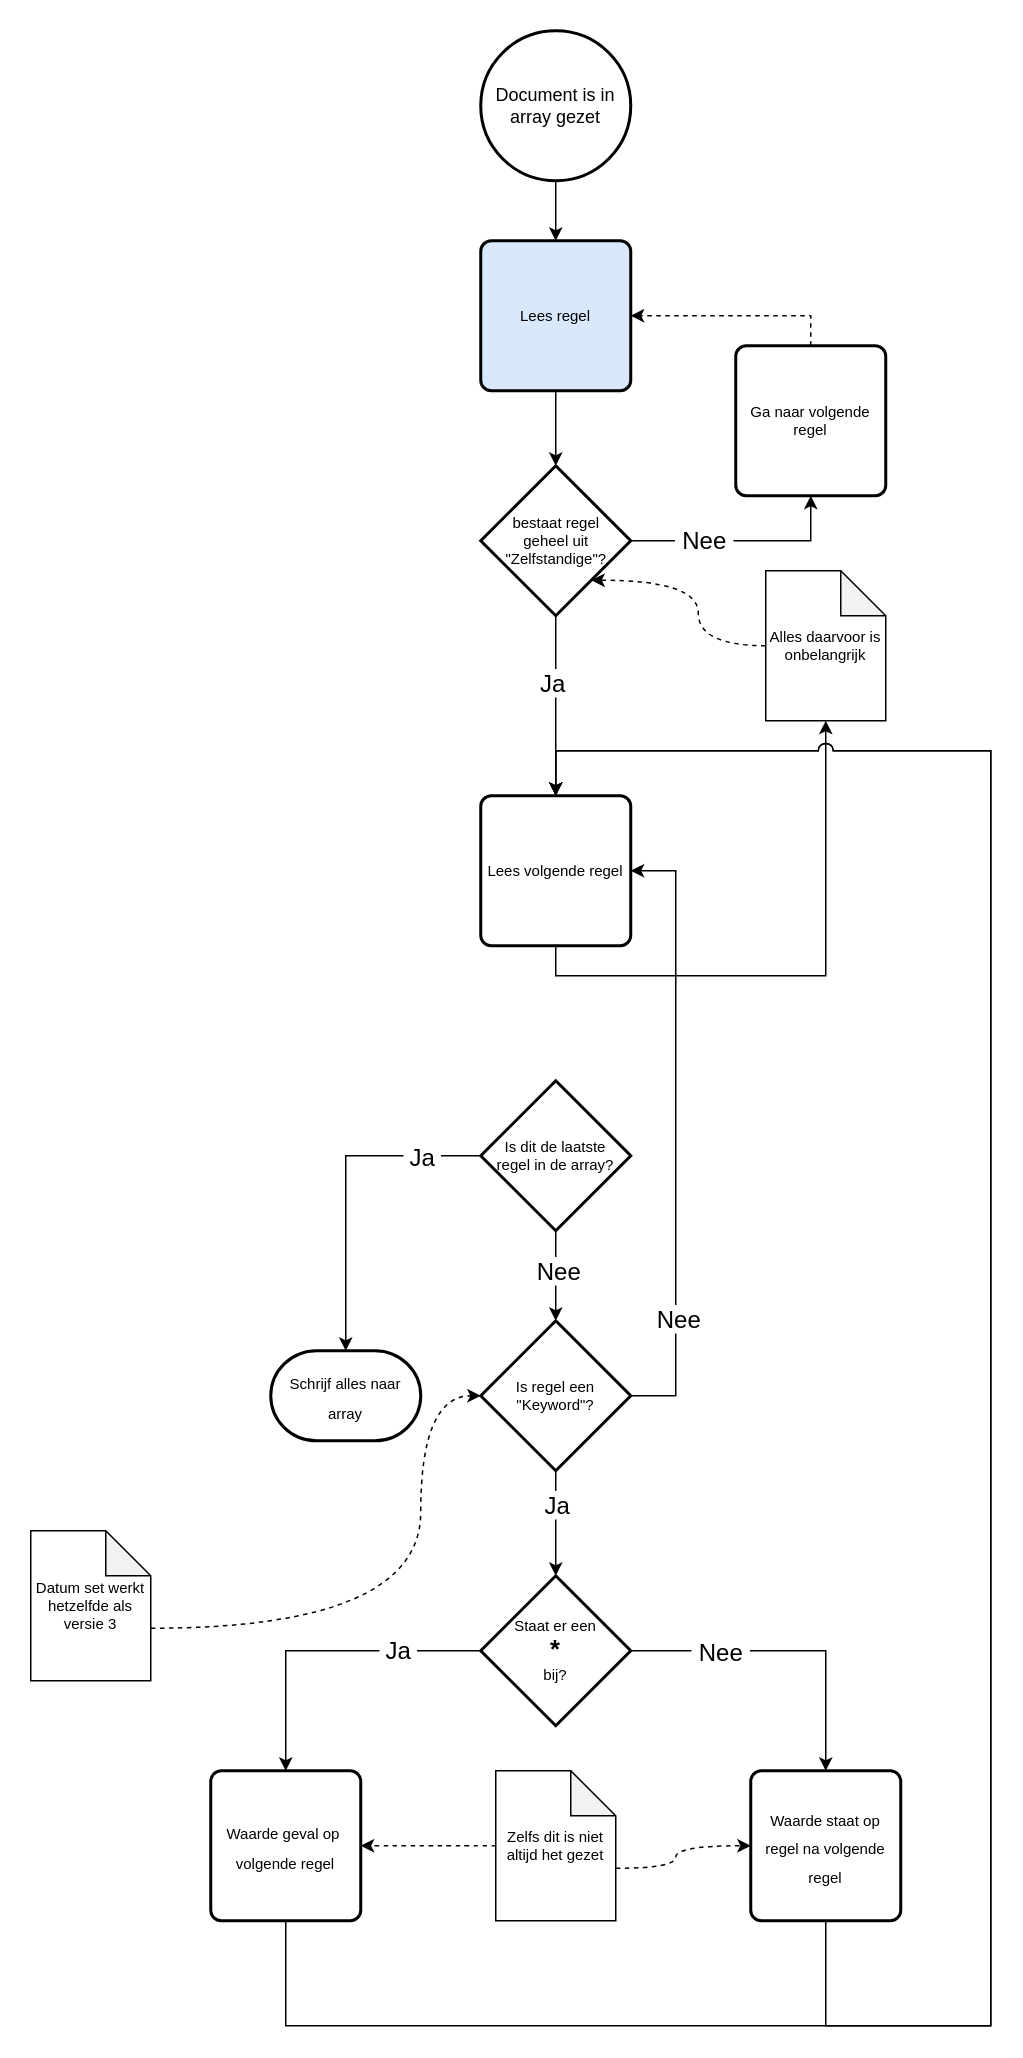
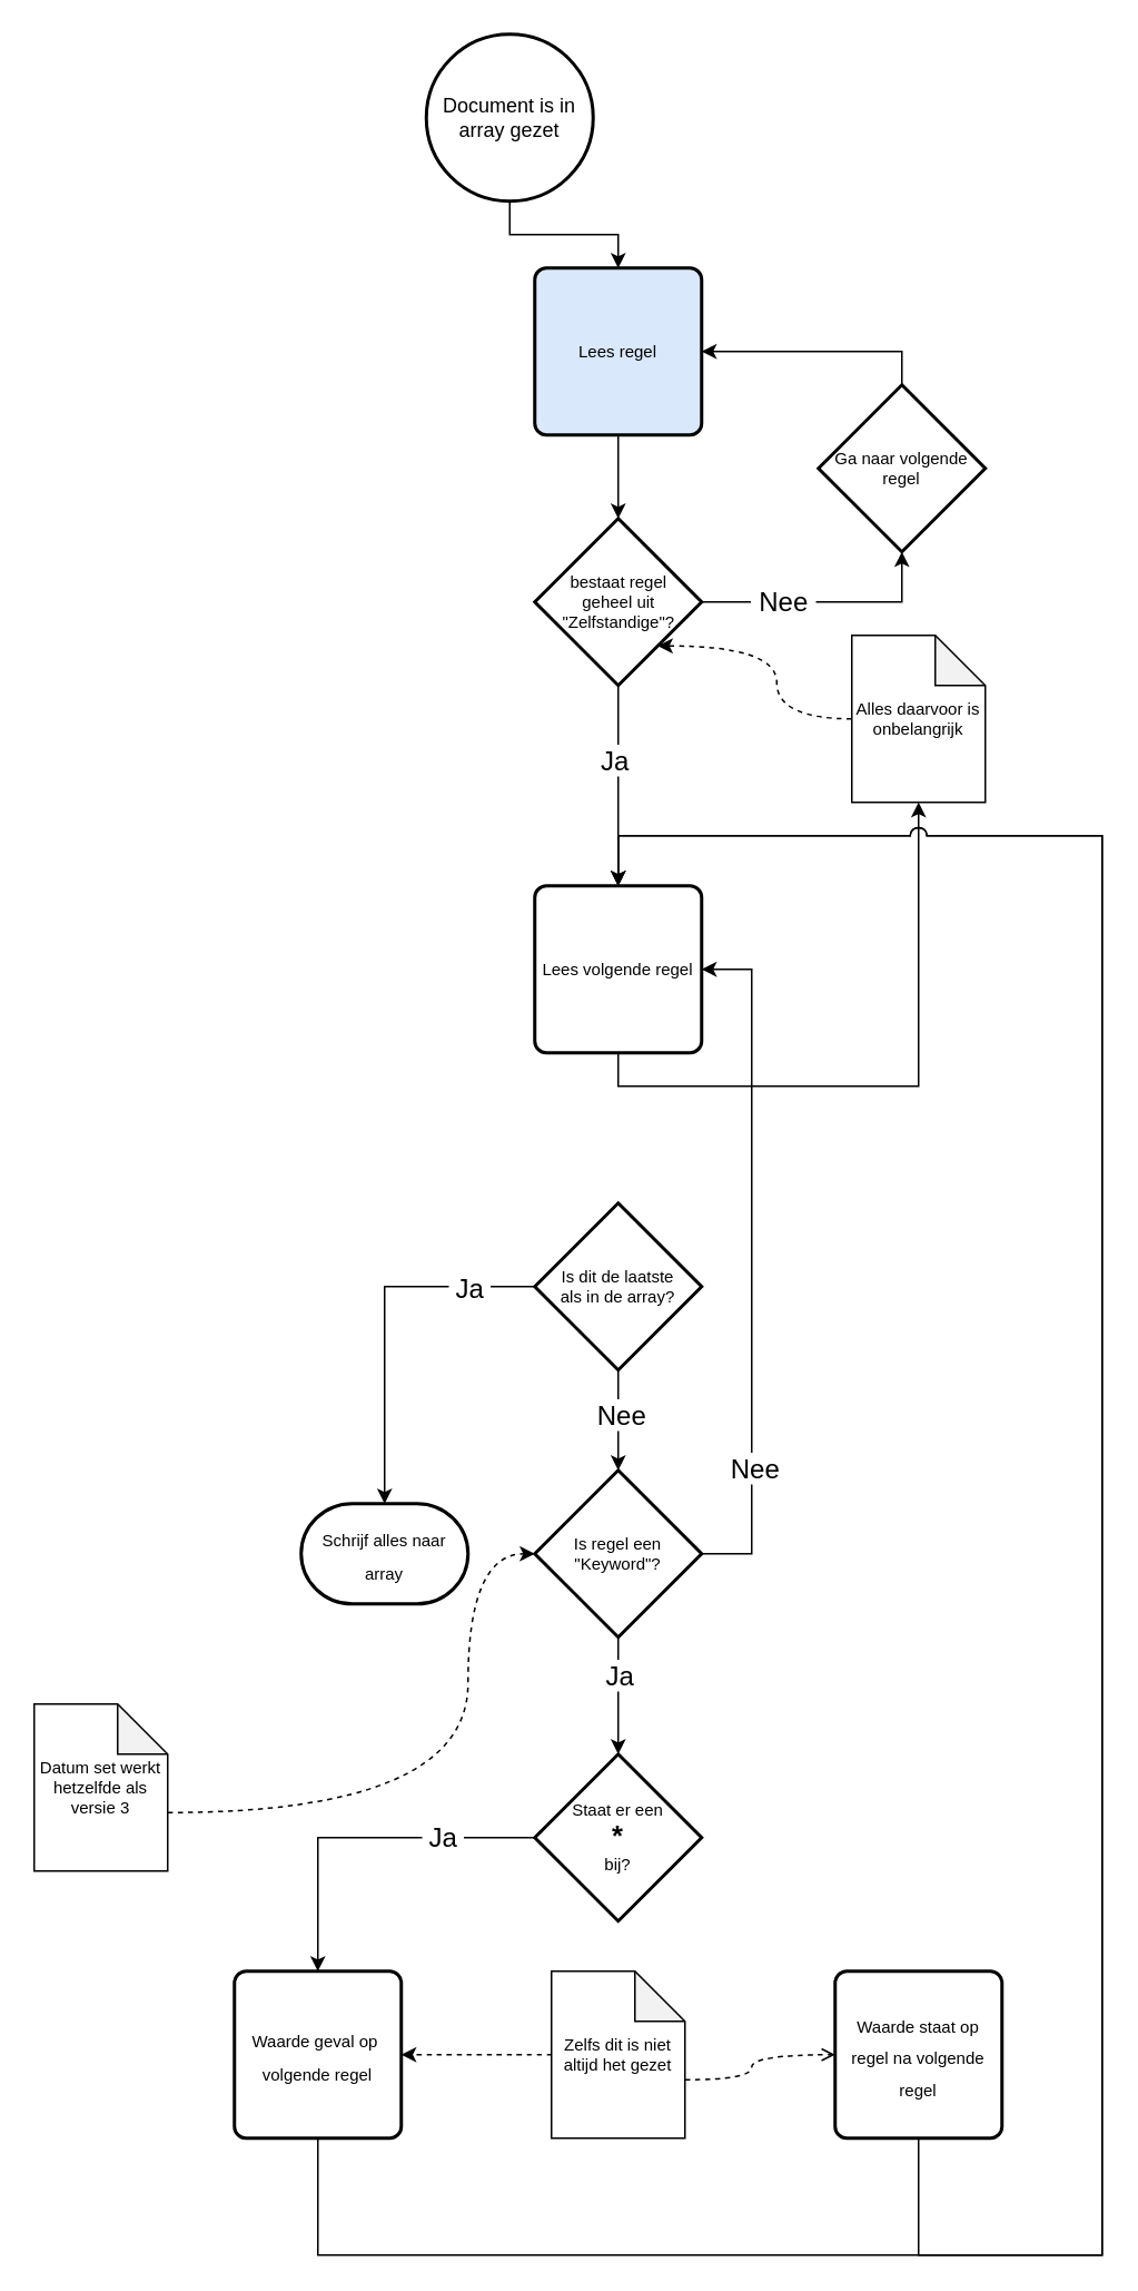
  <mxCell id="0" />
  <mxCell id="1" parent="0" />
  <mxCell id="2" style="edgeStyle=orthogonalEdgeStyle;rounded=0;orthogonalLoop=1;jettySize=auto;html=1;exitX=0.5;exitY=1;exitDx=0;exitDy=0;exitPerimeter=0;entryX=0.5;entryY=0;entryDx=0;entryDy=0;fontSize=10;" edge="1" parent="1" source="3" target="10"><mxGeometry relative="1" as="geometry" /></mxCell>
- <mxCell id="3" value="Document is in array gezet" style="strokeWidth=2;html=1;shape=mxgraph.flowchart.start_2;whiteSpace=wrap;" vertex="1" parent="1"><mxGeometry x="320" y="20" width="100" height="100" as="geometry" /></mxCell>
+ <mxCell id="3" value="Document is in array gezet" style="strokeWidth=2;html=1;shape=mxgraph.flowchart.start_2;whiteSpace=wrap;" vertex="1" parent="1"><mxGeometry x="255" y="20" width="100" height="100" as="geometry" /></mxCell>
  <mxCell id="4" style="edgeStyle=orthogonalEdgeStyle;rounded=0;orthogonalLoop=1;jettySize=auto;html=1;exitX=1;exitY=0.5;exitDx=0;exitDy=0;exitPerimeter=0;fontSize=10;entryX=0.5;entryY=1;entryDx=0;entryDy=0;" edge="1" parent="1" source="8" target="21"><mxGeometry relative="1" as="geometry"><mxPoint x="580" y="300" as="targetPoint" /></mxGeometry></mxCell>
  <mxCell id="5" value="&amp;nbsp;Nee&amp;nbsp;" style="edgeLabel;html=1;align=center;verticalAlign=middle;resizable=0;points=[];fontSize=16;" vertex="1" connectable="0" parent="4"><mxGeometry x="-0.359" y="1" relative="1" as="geometry"><mxPoint as="offset" /></mxGeometry></mxCell>
  <mxCell id="6" style="edgeStyle=orthogonalEdgeStyle;rounded=0;orthogonalLoop=1;jettySize=auto;html=1;exitX=0.5;exitY=1;exitDx=0;exitDy=0;exitPerimeter=0;fontSize=10;entryX=0.5;entryY=0;entryDx=0;entryDy=0;" edge="1" parent="1" source="8" target="15"><mxGeometry relative="1" as="geometry"><mxPoint x="370.333" y="510" as="targetPoint" /></mxGeometry></mxCell>
  <mxCell id="7" value="Ja" style="edgeLabel;html=1;align=center;verticalAlign=middle;resizable=0;points=[];fontSize=16;" vertex="1" connectable="0" parent="6"><mxGeometry x="-0.259" y="-3" relative="1" as="geometry"><mxPoint as="offset" /></mxGeometry></mxCell>
  <mxCell id="8" value="bestaat regel&lt;br style=&quot;font-size: 10px;&quot;&gt;geheel uit&lt;br style=&quot;font-size: 10px;&quot;&gt;&quot;Zelfstandige&quot;?" style="strokeWidth=2;html=1;shape=mxgraph.flowchart.decision;fontSize=10;spacing=2;" vertex="1" parent="1"><mxGeometry x="320" y="310" width="100" height="100" as="geometry" /></mxCell>
  <mxCell id="9" style="edgeStyle=orthogonalEdgeStyle;rounded=0;orthogonalLoop=1;jettySize=auto;html=1;exitX=0.5;exitY=1;exitDx=0;exitDy=0;fontSize=10;" edge="1" parent="1" source="10" target="8"><mxGeometry relative="1" as="geometry" /></mxCell>
  <mxCell id="10" value="Lees regel" style="rounded=1;whiteSpace=wrap;html=1;absoluteArcSize=1;arcSize=14;strokeWidth=2;fontSize=10;fillColor=#dae8fc;" vertex="1" parent="1"><mxGeometry x="320" y="160" width="100" height="100" as="geometry" /></mxCell>
- <mxCell id="11" style="edgeStyle=orthogonalEdgeStyle;rounded=0;orthogonalLoop=1;jettySize=auto;html=1;entryX=1;entryY=0.5;entryDx=0;entryDy=0;fontSize=10;exitX=0.5;exitY=0;exitDx=0;exitDy=0;dashed=1;" edge="1" parent="1" source="21" target="10"><mxGeometry relative="1" as="geometry"><mxPoint x="470" y="230" as="sourcePoint" /></mxGeometry></mxCell>
+ <mxCell id="11" style="edgeStyle=orthogonalEdgeStyle;rounded=0;orthogonalLoop=1;jettySize=auto;html=1;entryX=1;entryY=0.5;entryDx=0;entryDy=0;fontSize=10;exitX=0.5;exitY=0;exitDx=0;exitDy=0;" edge="1" parent="1" source="21" target="10"><mxGeometry relative="1" as="geometry"><mxPoint x="470" y="230" as="sourcePoint" /></mxGeometry></mxCell>
  <mxCell id="12" style="edgeStyle=orthogonalEdgeStyle;orthogonalLoop=1;jettySize=auto;html=1;exitX=0;exitY=0.5;exitDx=0;exitDy=0;exitPerimeter=0;entryX=0.737;entryY=0.763;entryDx=0;entryDy=0;entryPerimeter=0;fontSize=10;curved=1;strokeColor=default;dashed=1;" edge="1" parent="1" source="13" target="8"><mxGeometry relative="1" as="geometry" /></mxCell>
  <mxCell id="13" value="Alles daarvoor is onbelangrijk" style="shape=note;whiteSpace=wrap;html=1;backgroundOutline=1;darkOpacity=0.05;fontSize=10;" vertex="1" parent="1"><mxGeometry x="510" y="380" width="80" height="100" as="geometry" /></mxCell>
  <mxCell id="14" style="edgeStyle=orthogonalEdgeStyle;rounded=0;orthogonalLoop=1;jettySize=auto;html=1;exitX=0.5;exitY=1;exitDx=0;exitDy=0;strokeColor=default;fontSize=10;" edge="1" parent="1" source="15" target="13"><mxGeometry relative="1" as="geometry" /></mxCell>
  <mxCell id="15" value="Lees volgende regel" style="rounded=1;whiteSpace=wrap;html=1;absoluteArcSize=1;arcSize=14;strokeWidth=2;fontSize=10;" vertex="1" parent="1"><mxGeometry x="320" y="530" width="100" height="100" as="geometry" /></mxCell>
  <mxCell id="16" style="edgeStyle=orthogonalEdgeStyle;rounded=0;orthogonalLoop=1;jettySize=auto;html=1;exitX=1;exitY=0.5;exitDx=0;exitDy=0;exitPerimeter=0;strokeColor=default;fontSize=10;entryX=1;entryY=0.5;entryDx=0;entryDy=0;" edge="1" parent="1" source="20" target="15"><mxGeometry relative="1" as="geometry"><mxPoint x="560" y="720" as="targetPoint" /><Array as="points"><mxPoint x="450" y="930" /><mxPoint x="450" y="580" /></Array></mxGeometry></mxCell>
  <mxCell id="17" value="&amp;nbsp;Nee&amp;nbsp;" style="edgeLabel;html=1;align=center;verticalAlign=middle;resizable=0;points=[];fontSize=16;" vertex="1" connectable="0" parent="16"><mxGeometry x="-0.599" y="-1" relative="1" as="geometry"><mxPoint as="offset" /></mxGeometry></mxCell>
  <mxCell id="18" style="edgeStyle=orthogonalEdgeStyle;rounded=0;orthogonalLoop=1;jettySize=auto;html=1;exitX=0.5;exitY=1;exitDx=0;exitDy=0;exitPerimeter=0;strokeColor=default;fontSize=10;entryX=0.5;entryY=0;entryDx=0;entryDy=0;entryPerimeter=0;" edge="1" parent="1" source="20" target="26"><mxGeometry relative="1" as="geometry"><mxPoint x="370.333" y="1030" as="targetPoint" /></mxGeometry></mxCell>
  <mxCell id="19" value="Ja" style="edgeLabel;html=1;align=center;verticalAlign=middle;resizable=0;points=[];fontSize=16;" vertex="1" connectable="0" parent="18"><mxGeometry x="-0.381" relative="1" as="geometry"><mxPoint as="offset" /></mxGeometry></mxCell>
  <mxCell id="20" value="Is regel een&lt;br&gt;&quot;Keyword&quot;?" style="strokeWidth=2;html=1;shape=mxgraph.flowchart.decision;whiteSpace=wrap;fontSize=10;" vertex="1" parent="1"><mxGeometry x="320" y="880" width="100" height="100" as="geometry" /></mxCell>
- <mxCell id="21" value="Ga naar volgende&lt;br&gt;regel" style="rounded=1;whiteSpace=wrap;html=1;absoluteArcSize=1;arcSize=14;strokeWidth=2;fontSize=10;" vertex="1" parent="1"><mxGeometry x="490" y="230" width="100" height="100" as="geometry" /></mxCell>
+ <mxCell id="21" value="Ga naar volgende&lt;br&gt;regel" style="rhombus;whiteSpace=wrap;html=1;absoluteArcSize=1;arcSize=14;strokeWidth=2;fontSize=10;" vertex="1" parent="1"><mxGeometry x="490" y="230" width="100" height="100" as="geometry" /></mxCell>
  <mxCell id="22" style="edgeStyle=orthogonalEdgeStyle;rounded=0;orthogonalLoop=1;jettySize=auto;html=1;exitX=0;exitY=0.5;exitDx=0;exitDy=0;exitPerimeter=0;strokeColor=default;fontSize=16;entryX=0.5;entryY=0;entryDx=0;entryDy=0;" edge="1" parent="1" source="26" target="28"><mxGeometry relative="1" as="geometry"><mxPoint x="190" y="1180" as="targetPoint" /></mxGeometry></mxCell>
  <mxCell id="23" value="&amp;nbsp;Ja&amp;nbsp;" style="edgeLabel;html=1;align=center;verticalAlign=middle;resizable=0;points=[];fontSize=16;" vertex="1" connectable="0" parent="22"><mxGeometry x="-0.465" y="-1" relative="1" as="geometry"><mxPoint as="offset" /></mxGeometry></mxCell>
- <mxCell id="24" style="edgeStyle=orthogonalEdgeStyle;rounded=0;orthogonalLoop=1;jettySize=auto;html=1;exitX=1;exitY=0.5;exitDx=0;exitDy=0;exitPerimeter=0;strokeColor=default;fontSize=16;entryX=0.5;entryY=0;entryDx=0;entryDy=0;" edge="1" parent="1" source="26" target="30"><mxGeometry relative="1" as="geometry"><mxPoint x="550" y="1180" as="targetPoint" /></mxGeometry></mxCell>
- <mxCell id="25" value="&amp;nbsp;Nee&amp;nbsp;" style="edgeLabel;html=1;align=center;verticalAlign=middle;resizable=0;points=[];fontSize=16;" vertex="1" connectable="0" parent="24"><mxGeometry x="-0.441" relative="1" as="geometry"><mxPoint as="offset" /></mxGeometry></mxCell>
  <mxCell id="26" value="Staat er een&lt;br&gt;&lt;b&gt;&lt;font style=&quot;font-size: 17px;&quot;&gt;*&lt;/font&gt;&lt;br&gt;&lt;/b&gt;bij?" style="strokeWidth=2;html=1;shape=mxgraph.flowchart.decision;whiteSpace=wrap;fontSize=10;" vertex="1" parent="1"><mxGeometry x="320" y="1050" width="100" height="100" as="geometry" /></mxCell>
  <mxCell id="27" style="edgeStyle=orthogonalEdgeStyle;sketch=0;jumpStyle=arc;jumpSize=10;orthogonalLoop=1;jettySize=auto;html=1;exitX=0.5;exitY=1;exitDx=0;exitDy=0;shadow=0;strokeColor=default;fontSize=10;rounded=0;" edge="1" parent="1" source="28"><mxGeometry relative="1" as="geometry"><mxPoint x="370" y="530" as="targetPoint" /><Array as="points"><mxPoint x="190" y="1350" /><mxPoint x="660" y="1350" /><mxPoint x="660" y="500" /><mxPoint x="370" y="500" /></Array></mxGeometry></mxCell>
  <mxCell id="28" value="&lt;font size=&quot;1&quot;&gt;Waarde&amp;nbsp;&lt;/font&gt;&lt;font style=&quot;border-color: var(--border-color);&quot; size=&quot;1&quot;&gt;geval&amp;nbsp;&lt;/font&gt;&lt;font style=&quot;&quot;&gt;&lt;span style=&quot;font-size: 10px;&quot;&gt;op&amp;nbsp;&lt;/span&gt;&lt;br&gt;&lt;span style=&quot;font-size: 10px;&quot;&gt;volgende regel&lt;/span&gt;&lt;br&gt;&lt;/font&gt;" style="rounded=1;whiteSpace=wrap;html=1;absoluteArcSize=1;arcSize=14;strokeWidth=2;fontSize=16;" vertex="1" parent="1"><mxGeometry x="140" y="1180" width="100" height="100" as="geometry" /></mxCell>
  <mxCell id="29" style="edgeStyle=orthogonalEdgeStyle;rounded=0;sketch=0;jumpStyle=arc;jumpSize=10;orthogonalLoop=1;jettySize=auto;html=1;exitX=0.5;exitY=1;exitDx=0;exitDy=0;shadow=0;strokeColor=default;fontSize=10;entryX=0.5;entryY=0;entryDx=0;entryDy=0;" edge="1" parent="1" source="30" target="15"><mxGeometry relative="1" as="geometry"><mxPoint x="580" y="590" as="targetPoint" /><Array as="points"><mxPoint x="550" y="1350" /><mxPoint x="660" y="1350" /><mxPoint x="660" y="500" /><mxPoint x="370" y="500" /></Array></mxGeometry></mxCell>
  <mxCell id="30" value="&lt;font style=&quot;font-size: 10px;&quot;&gt;Waarde staat op &lt;br&gt;regel na volgende regel&lt;/font&gt;" style="rounded=1;whiteSpace=wrap;html=1;absoluteArcSize=1;arcSize=14;strokeWidth=2;fontSize=16;" vertex="1" parent="1"><mxGeometry x="500" y="1180" width="100" height="100" as="geometry" /></mxCell>
  <mxCell id="31" style="edgeStyle=orthogonalEdgeStyle;rounded=0;orthogonalLoop=1;jettySize=auto;html=1;exitX=0.5;exitY=1;exitDx=0;exitDy=0;exitPerimeter=0;entryX=0.5;entryY=0;entryDx=0;entryDy=0;entryPerimeter=0;strokeColor=default;fontSize=10;" edge="1" parent="1" source="35" target="20"><mxGeometry relative="1" as="geometry" /></mxCell>
  <mxCell id="32" value="&lt;font style=&quot;font-size: 16px;&quot;&gt;&amp;nbsp;Nee&amp;nbsp;&lt;/font&gt;" style="edgeLabel;html=1;align=center;verticalAlign=middle;resizable=0;points=[];fontSize=10;" vertex="1" connectable="0" parent="31"><mxGeometry x="-0.136" y="1" relative="1" as="geometry"><mxPoint as="offset" /></mxGeometry></mxCell>
  <mxCell id="33" style="edgeStyle=orthogonalEdgeStyle;rounded=0;orthogonalLoop=1;jettySize=auto;html=1;exitX=0;exitY=0.5;exitDx=0;exitDy=0;exitPerimeter=0;strokeColor=default;fontSize=16;entryX=0.5;entryY=0;entryDx=0;entryDy=0;entryPerimeter=0;" edge="1" parent="1" source="35" target="36"><mxGeometry relative="1" as="geometry"><mxPoint x="200" y="1620" as="targetPoint" /><Array as="points"><mxPoint x="230" y="770" /></Array></mxGeometry></mxCell>
  <mxCell id="34" value="&amp;nbsp;Ja&amp;nbsp;" style="edgeLabel;html=1;align=center;verticalAlign=middle;resizable=0;points=[];fontSize=16;" vertex="1" connectable="0" parent="33"><mxGeometry x="-0.163" relative="1" as="geometry"><mxPoint x="50" y="-2" as="offset" /></mxGeometry></mxCell>
- <mxCell id="35" value="Is dit de laatste &lt;br&gt;regel in de array?" style="strokeWidth=2;html=1;shape=mxgraph.flowchart.decision;whiteSpace=wrap;fontSize=10;" vertex="1" parent="1"><mxGeometry x="320" y="720" width="100" height="100" as="geometry" /></mxCell>
+ <mxCell id="35" value="Is dit de laatste &lt;br&gt;als in de array?" style="strokeWidth=2;html=1;shape=mxgraph.flowchart.decision;whiteSpace=wrap;fontSize=10;" vertex="1" parent="1"><mxGeometry x="320" y="720" width="100" height="100" as="geometry" /></mxCell>
  <mxCell id="36" value="&lt;font style=&quot;font-size: 10px;&quot;&gt;Schrijf alles naar array&lt;/font&gt;" style="strokeWidth=2;html=1;shape=mxgraph.flowchart.terminator;whiteSpace=wrap;fontSize=16;" vertex="1" parent="1"><mxGeometry x="180" y="900" width="100" height="60" as="geometry" /></mxCell>
  <mxCell id="37" style="edgeStyle=orthogonalEdgeStyle;orthogonalLoop=1;jettySize=auto;html=1;exitX=0;exitY=0.5;exitDx=0;exitDy=0;exitPerimeter=0;entryX=1;entryY=0.5;entryDx=0;entryDy=0;strokeColor=default;fontSize=10;dashed=1;curved=1;" edge="1" parent="1" source="39" target="28"><mxGeometry relative="1" as="geometry" /></mxCell>
- <mxCell id="38" style="edgeStyle=orthogonalEdgeStyle;orthogonalLoop=1;jettySize=auto;html=1;exitX=0;exitY=0;exitDx=80;exitDy=65;exitPerimeter=0;entryX=0;entryY=0.5;entryDx=0;entryDy=0;strokeColor=default;fontSize=10;dashed=1;shadow=0;noJump=0;jumpStyle=arc;jumpSize=10;curved=1;" edge="1" parent="1" source="39" target="30"><mxGeometry relative="1" as="geometry"><Array as="points"><mxPoint x="450" y="1245" /><mxPoint x="450" y="1230" /></Array></mxGeometry></mxCell>
+ <mxCell id="38" style="edgeStyle=orthogonalEdgeStyle;orthogonalLoop=1;jettySize=auto;html=1;exitX=0;exitY=0;exitDx=80;exitDy=65;exitPerimeter=0;entryX=0;entryY=0.5;entryDx=0;entryDy=0;strokeColor=default;fontSize=10;dashed=1;shadow=0;noJump=0;jumpStyle=arc;jumpSize=10;curved=1;endArrow=open;" edge="1" parent="1" source="39" target="30"><mxGeometry relative="1" as="geometry"><Array as="points"><mxPoint x="450" y="1245" /><mxPoint x="450" y="1230" /></Array></mxGeometry></mxCell>
  <mxCell id="39" value="Zelfs dit is niet altijd het gezet" style="shape=note;whiteSpace=wrap;html=1;backgroundOutline=1;darkOpacity=0.05;fontSize=10;" vertex="1" parent="1"><mxGeometry x="330" y="1180" width="80" height="100" as="geometry" /></mxCell>
  <mxCell id="40" style="edgeStyle=orthogonalEdgeStyle;sketch=0;jumpStyle=arc;jumpSize=10;orthogonalLoop=1;jettySize=auto;html=1;exitX=0;exitY=0;exitDx=80;exitDy=65;exitPerimeter=0;entryX=0;entryY=0.5;entryDx=0;entryDy=0;entryPerimeter=0;shadow=0;strokeColor=default;fontSize=10;curved=1;dashed=1;" edge="1" parent="1" source="41" target="20"><mxGeometry relative="1" as="geometry"><Array as="points"><mxPoint x="280" y="1085" /><mxPoint x="280" y="930" /></Array></mxGeometry></mxCell>
  <mxCell id="41" value="Datum set werkt hetzelfde als versie 3" style="shape=note;whiteSpace=wrap;html=1;backgroundOutline=1;darkOpacity=0.05;fontSize=10;" vertex="1" parent="1"><mxGeometry x="20" y="1020" width="80" height="100" as="geometry" /></mxCell>
